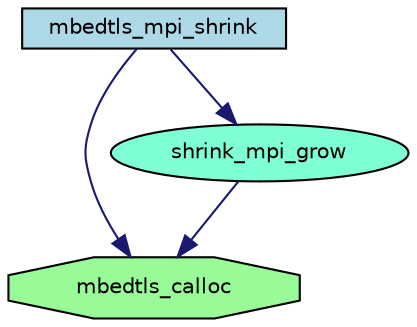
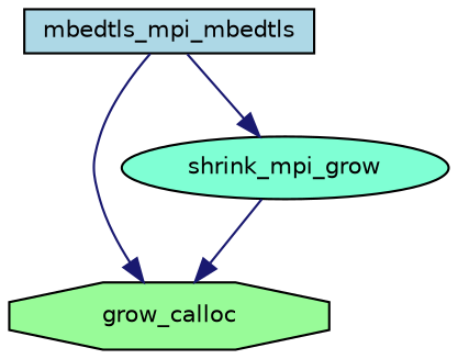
  digraph {
    rankdir=TB
    node [color=black fontname=Helvetica fontsize=10 style=filled]
    edge [color=midnightblue fontname=Helvetica fontsize=10 labelfontname=Helvetica labelfontsize=10 style=solid]
-   n1 [fillcolor=lightblue fontcolor=black height=0.2 label=mbedtls_mpi_shrink shape=box width=0.4]
-   n2 [fillcolor=palegreen height=0.2 label=mbedtls_calloc shape=octagon width=0.4]
+   n1 [fillcolor=lightblue fontcolor=black height=0.2 label=mbedtls_mpi_mbedtls shape=box width=0.4]
+   n2 [fillcolor=palegreen height=0.2 label=grow_calloc shape=octagon width=0.4]
    n3 [fillcolor=aquamarine height=0.2 label=shrink_mpi_grow shape=ellipse width=0.4]
    n1 -> n2
    n1 -> n3
    n3 -> n2
  }
